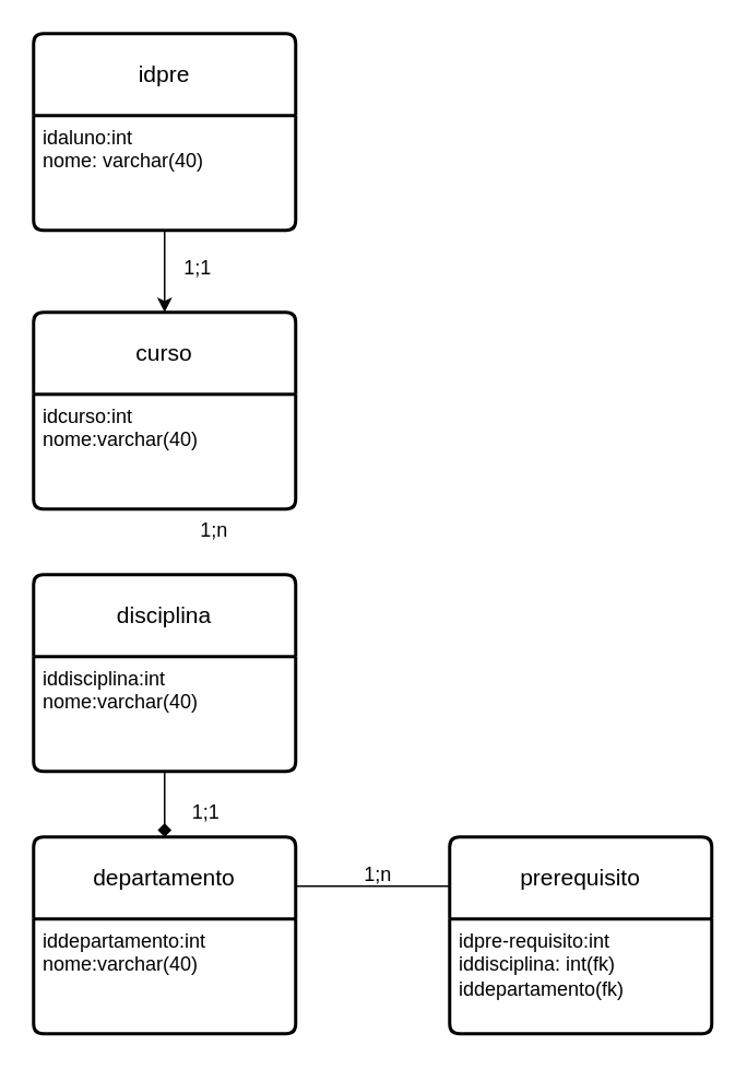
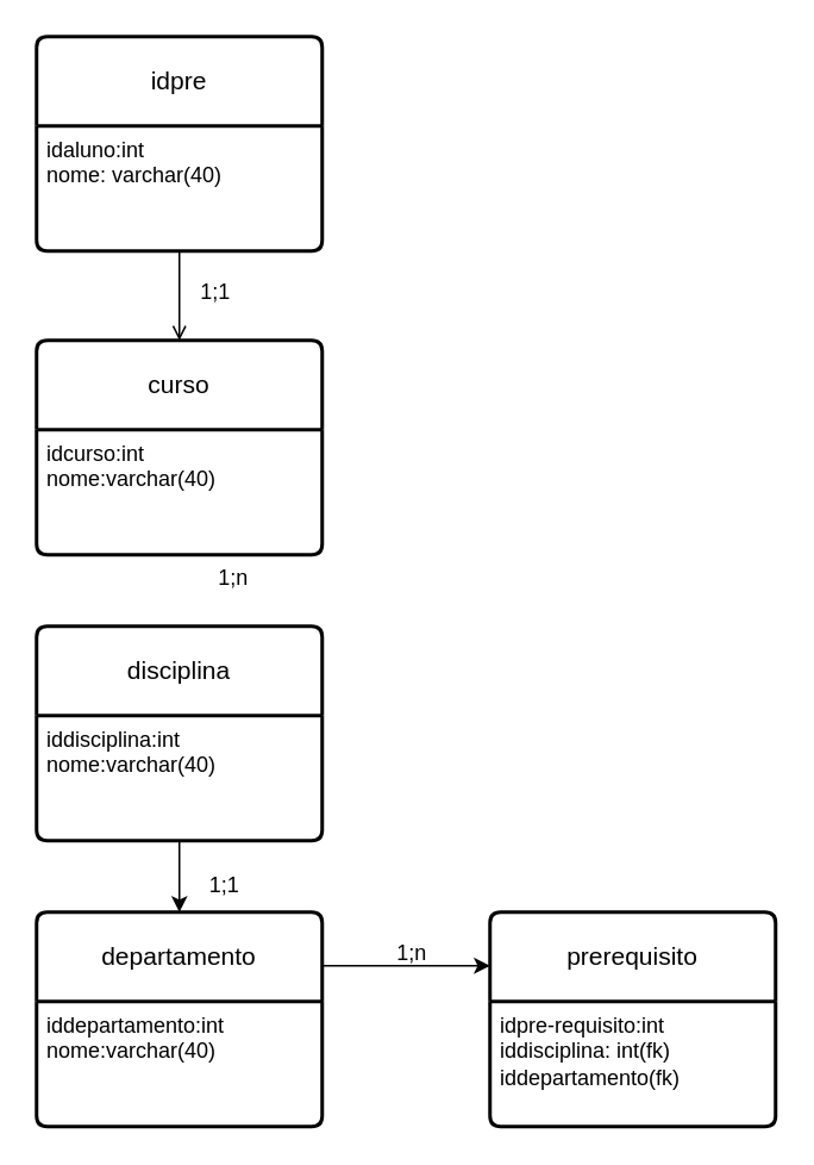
  <mxCell id="0" />
  <mxCell id="1" parent="0" />
  <mxCell id="2" value="prerequisito" style="swimlane;childLayout=stackLayout;horizontal=1;startSize=50;horizontalStack=0;rounded=1;fontSize=14;fontStyle=0;strokeWidth=2;resizeParent=0;resizeLast=1;shadow=0;dashed=0;align=center;arcSize=4;whiteSpace=wrap;html=1;" vertex="1" parent="1"><mxGeometry x="274" y="510" width="160" height="120" as="geometry" /></mxCell>
  <mxCell id="3" value="idpre-requisito:int&lt;div&gt;iddisciplina: int(fk)&lt;/div&gt;&lt;div&gt;iddepartamento(fk)&lt;/div&gt;" style="align=left;strokeColor=none;fillColor=none;spacingLeft=4;fontSize=12;verticalAlign=top;resizable=0;rotatable=0;part=1;html=1;" vertex="1" parent="2"><mxGeometry y="50" width="160" height="70" as="geometry" /></mxCell>
  <mxCell id="4" value="departamento" style="swimlane;childLayout=stackLayout;horizontal=1;startSize=50;horizontalStack=0;rounded=1;fontSize=14;fontStyle=0;strokeWidth=2;resizeParent=0;resizeLast=1;shadow=0;dashed=0;align=center;arcSize=4;whiteSpace=wrap;html=1;" vertex="1" parent="1"><mxGeometry x="20" y="510" width="160" height="120" as="geometry" /></mxCell>
  <mxCell id="5" value="iddepartamento:int&lt;div&gt;nome:varchar(40)&lt;/div&gt;" style="align=left;strokeColor=none;fillColor=none;spacingLeft=4;fontSize=12;verticalAlign=top;resizable=0;rotatable=0;part=1;html=1;" vertex="1" parent="4"><mxGeometry y="50" width="160" height="70" as="geometry" /></mxCell>
  <mxCell id="6" value="disciplina" style="swimlane;childLayout=stackLayout;horizontal=1;startSize=50;horizontalStack=0;rounded=1;fontSize=14;fontStyle=0;strokeWidth=2;resizeParent=0;resizeLast=1;shadow=0;dashed=0;align=center;arcSize=4;whiteSpace=wrap;html=1;" vertex="1" parent="1"><mxGeometry x="20" y="350" width="160" height="120" as="geometry" /></mxCell>
  <mxCell id="7" value="iddisciplina:int&lt;div&gt;nome:varchar(40)&lt;/div&gt;" style="align=left;strokeColor=none;fillColor=none;spacingLeft=4;fontSize=12;verticalAlign=top;resizable=0;rotatable=0;part=1;html=1;" vertex="1" parent="6"><mxGeometry y="50" width="160" height="70" as="geometry" /></mxCell>
  <mxCell id="8" value="curso" style="swimlane;childLayout=stackLayout;horizontal=1;startSize=50;horizontalStack=0;rounded=1;fontSize=14;fontStyle=0;strokeWidth=2;resizeParent=0;resizeLast=1;shadow=0;dashed=0;align=center;arcSize=4;whiteSpace=wrap;html=1;" vertex="1" parent="1"><mxGeometry x="20" y="190" width="160" height="120" as="geometry" /></mxCell>
  <mxCell id="9" value="idcurso:int&lt;div&gt;nome:varchar(40)&lt;/div&gt;" style="align=left;strokeColor=none;fillColor=none;spacingLeft=4;fontSize=12;verticalAlign=top;resizable=0;rotatable=0;part=1;html=1;" vertex="1" parent="8"><mxGeometry y="50" width="160" height="70" as="geometry" /></mxCell>
  <mxCell id="10" value="idpre" style="swimlane;childLayout=stackLayout;horizontal=1;startSize=50;horizontalStack=0;rounded=1;fontSize=14;fontStyle=0;strokeWidth=2;resizeParent=0;resizeLast=1;shadow=0;dashed=0;align=center;arcSize=4;whiteSpace=wrap;html=1;" vertex="1" parent="1"><mxGeometry x="20" y="20" width="160" height="120" as="geometry" /></mxCell>
  <mxCell id="11" value="idaluno:int&lt;div&gt;nome: varchar(40)&lt;/div&gt;" style="align=left;strokeColor=none;fillColor=none;spacingLeft=4;fontSize=12;verticalAlign=top;resizable=0;rotatable=0;part=1;html=1;" vertex="1" parent="10"><mxGeometry y="50" width="160" height="70" as="geometry" /></mxCell>
- <mxCell id="12" style="edgeStyle=orthogonalEdgeStyle;rounded=0;orthogonalLoop=1;jettySize=auto;html=1;entryX=0.5;entryY=0;entryDx=0;entryDy=0;" edge="1" parent="1" source="11" target="8"><mxGeometry relative="1" as="geometry" /></mxCell>
- <mxCell id="13" style="edgeStyle=orthogonalEdgeStyle;rounded=0;orthogonalLoop=1;jettySize=auto;html=1;exitX=1;exitY=0;exitDx=0;exitDy=0;entryX=0;entryY=0.25;entryDx=0;entryDy=0;endArrow=none;" edge="1" parent="1" source="5" target="2"><mxGeometry relative="1" as="geometry" /></mxCell>
- <mxCell id="14" style="edgeStyle=orthogonalEdgeStyle;rounded=0;orthogonalLoop=1;jettySize=auto;html=1;exitX=0.5;exitY=1;exitDx=0;exitDy=0;entryX=0.5;entryY=0;entryDx=0;entryDy=0;endArrow=diamond;" edge="1" parent="1" source="7" target="4"><mxGeometry relative="1" as="geometry" /></mxCell>
+ <mxCell id="12" style="edgeStyle=orthogonalEdgeStyle;rounded=0;orthogonalLoop=1;jettySize=auto;html=1;entryX=0.5;entryY=0;entryDx=0;entryDy=0;endArrow=open;" edge="1" parent="1" source="11" target="8"><mxGeometry relative="1" as="geometry" /></mxCell>
+ <mxCell id="13" style="edgeStyle=orthogonalEdgeStyle;rounded=0;orthogonalLoop=1;jettySize=auto;html=1;exitX=1;exitY=0;exitDx=0;exitDy=0;entryX=0;entryY=0.25;entryDx=0;entryDy=0;" edge="1" parent="1" source="5" target="2"><mxGeometry relative="1" as="geometry" /></mxCell>
+ <mxCell id="14" style="edgeStyle=orthogonalEdgeStyle;rounded=0;orthogonalLoop=1;jettySize=auto;html=1;exitX=0.5;exitY=1;exitDx=0;exitDy=0;entryX=0.5;entryY=0;entryDx=0;entryDy=0;" edge="1" parent="1" source="7" target="4"><mxGeometry relative="1" as="geometry" /></mxCell>
  <mxCell id="15" value="1;1" style="text;html=1;align=center;verticalAlign=middle;resizable=0;points=[];autosize=1;strokeColor=none;fillColor=none;" vertex="1" parent="1"><mxGeometry x="100" y="148" width="40" height="30" as="geometry" /></mxCell>
  <mxCell id="16" value="1;n" style="text;html=1;align=center;verticalAlign=middle;resizable=0;points=[];autosize=1;strokeColor=none;fillColor=none;" vertex="1" parent="1"><mxGeometry x="110" y="308" width="40" height="30" as="geometry" /></mxCell>
  <mxCell id="17" value="1;1" style="text;html=1;align=center;verticalAlign=middle;resizable=0;points=[];autosize=1;strokeColor=none;fillColor=none;" vertex="1" parent="1"><mxGeometry x="105" y="480" width="40" height="30" as="geometry" /></mxCell>
  <mxCell id="18" value="1;n" style="text;html=1;align=center;verticalAlign=middle;resizable=0;points=[];autosize=1;strokeColor=none;fillColor=none;" vertex="1" parent="1"><mxGeometry x="210" y="518" width="40" height="30" as="geometry" /></mxCell>
